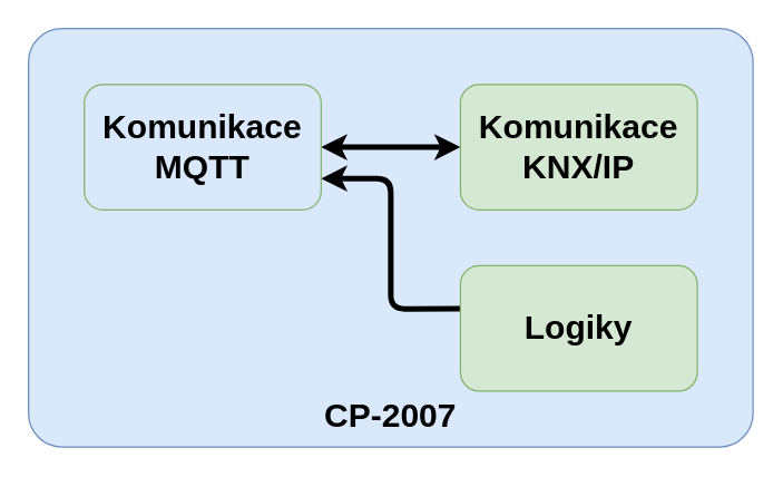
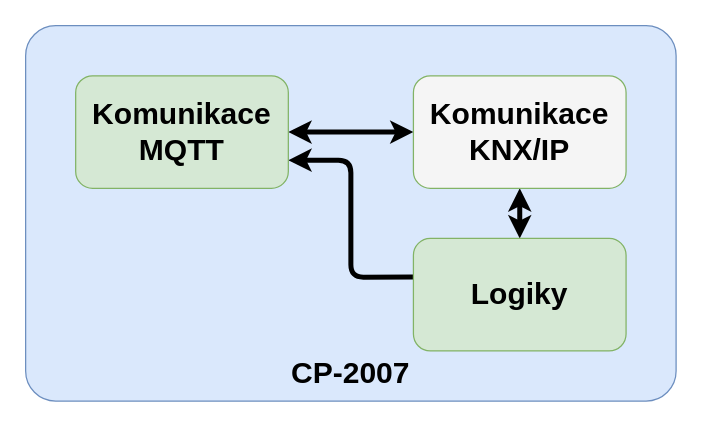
  <mxCell id="0" />
  <mxCell id="1" parent="0" />
  <mxCell id="2" value="" style="group" parent="1" vertex="1" connectable="0"><mxGeometry width="520" height="300" as="geometry" x="20" y="20" /></mxCell>
  <mxCell id="3" value="&lt;h1 style=&quot;margin-bottom: 0px; margin-top: 255px; margin-right: 0px;&quot;&gt;CP-2007&lt;/h1&gt;" style="rounded=1;whiteSpace=wrap;html=1;fillColor=#dae8fc;strokeColor=#6c8ebf;arcSize=8;" parent="2" vertex="1"><mxGeometry width="520" height="300" as="geometry" /></mxCell>
+ <mxCell id="4" value="" style="edgeStyle=none;html=1;strokeWidth=4;startArrow=classic;startFill=1;exitX=0.5;exitY=1;exitDx=0;exitDy=0;entryX=0.5;entryY=0;entryDx=0;entryDy=0;" parent="2" source="6" target="9" edge="1"><mxGeometry relative="1" as="geometry" /></mxCell>
  <mxCell id="5" value="" style="edgeStyle=none;html=1;startArrow=classic;startFill=1;strokeWidth=4;exitX=0;exitY=0.5;exitDx=0;exitDy=0;entryX=1;entryY=0.5;entryDx=0;entryDy=0;" parent="2" source="6" target="8" edge="1"><mxGeometry relative="1" as="geometry"><mxPoint x="210" y="63" as="targetPoint" /></mxGeometry></mxCell>
- <mxCell id="6" value="&lt;h1&gt;Komunikace KNX/IP&lt;/h1&gt;" style="rounded=1;whiteSpace=wrap;html=1;fillColor=#d5e8d4;strokeColor=#82b366;" parent="2" vertex="1"><mxGeometry x="310" y="40" width="170" height="90" as="geometry" /></mxCell>
+ <mxCell id="6" value="&lt;h1&gt;Komunikace KNX/IP&lt;/h1&gt;" style="rounded=1;whiteSpace=wrap;html=1;fillColor=#f5f5f5;strokeColor=#82b366;" parent="2" vertex="1"><mxGeometry x="310" y="40" width="170" height="90" as="geometry" /></mxCell>
  <mxCell id="7" value="" style="html=1;entryX=0;entryY=0.344;entryDx=0;entryDy=0;startArrow=classic;startFill=1;strokeWidth=4;endArrow=none;endFill=0;exitX=1;exitY=0.75;exitDx=0;exitDy=0;edgeStyle=orthogonalEdgeStyle;entryPerimeter=0;" parent="2" source="8" target="9" edge="1"><mxGeometry relative="1" as="geometry" /></mxCell>
- <mxCell id="8" value="&lt;h1&gt;Komunikace MQTT&lt;/h1&gt;" style="rounded=1;whiteSpace=wrap;html=1;fillColor=#dae8fc;strokeColor=#82b366;" parent="2" vertex="1"><mxGeometry x="40" y="40" width="170" height="90" as="geometry" /></mxCell>
+ <mxCell id="8" value="&lt;h1&gt;Komunikace MQTT&lt;/h1&gt;" style="rounded=1;whiteSpace=wrap;html=1;fillColor=#d5e8d4;strokeColor=#82b366;" parent="2" vertex="1"><mxGeometry x="40" y="40" width="170" height="90" as="geometry" /></mxCell>
  <mxCell id="9" value="&lt;h1&gt;Logiky&lt;/h1&gt;" style="rounded=1;whiteSpace=wrap;html=1;fillColor=#d5e8d4;strokeColor=#82b366;" parent="2" vertex="1"><mxGeometry x="310" y="170" width="170" height="90" as="geometry" /></mxCell>
